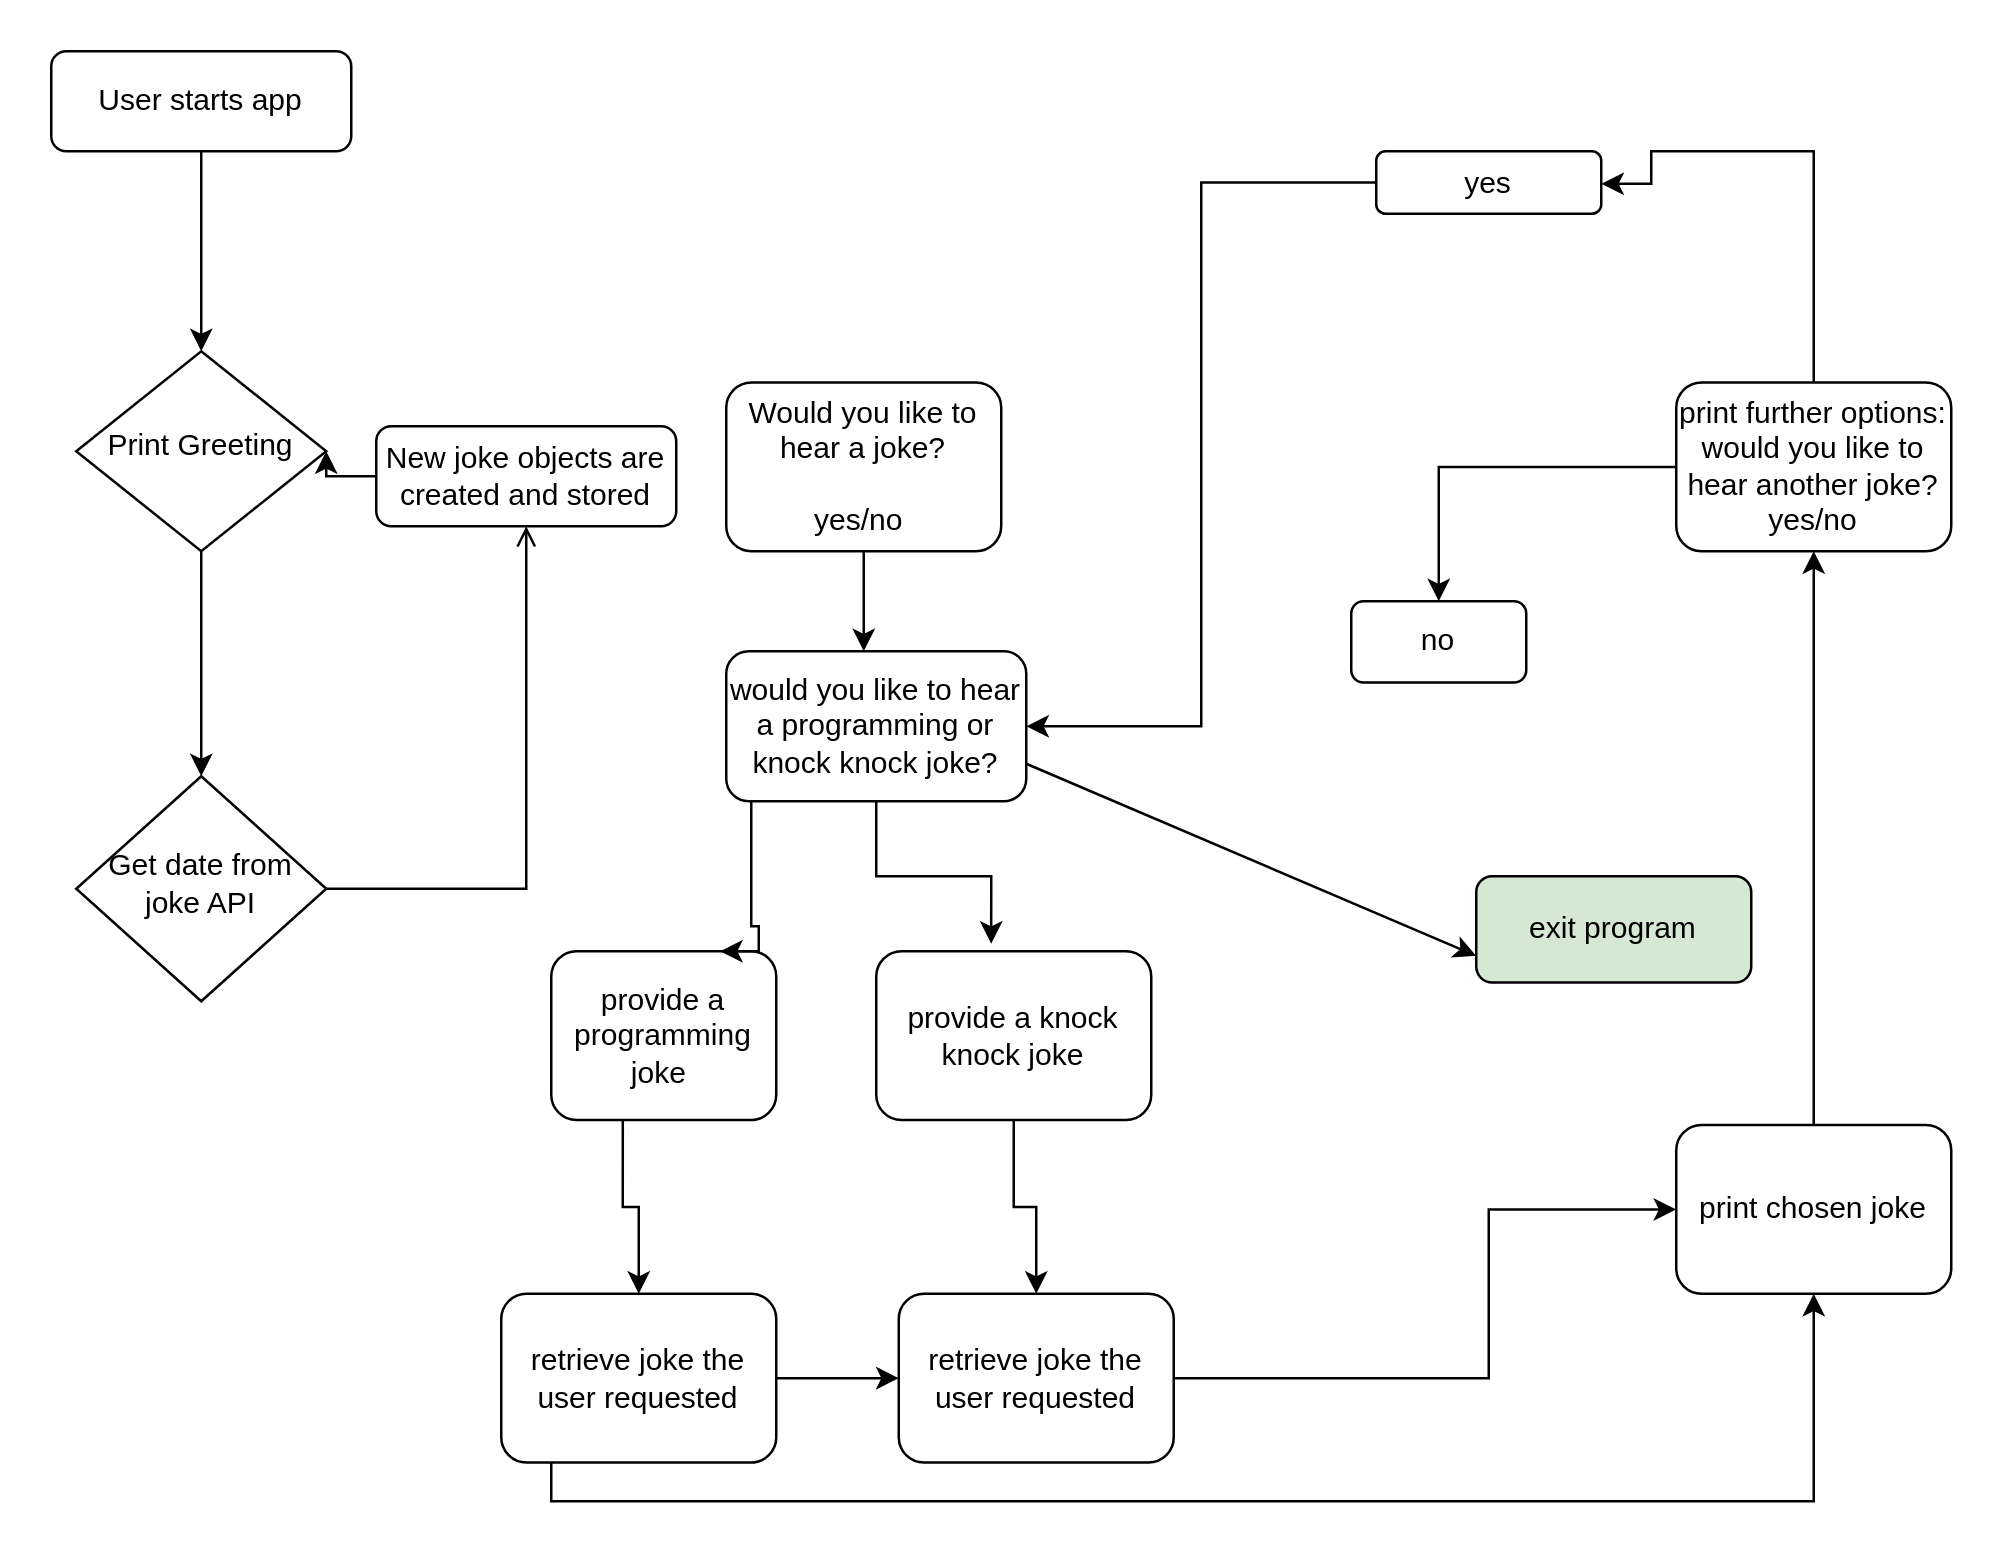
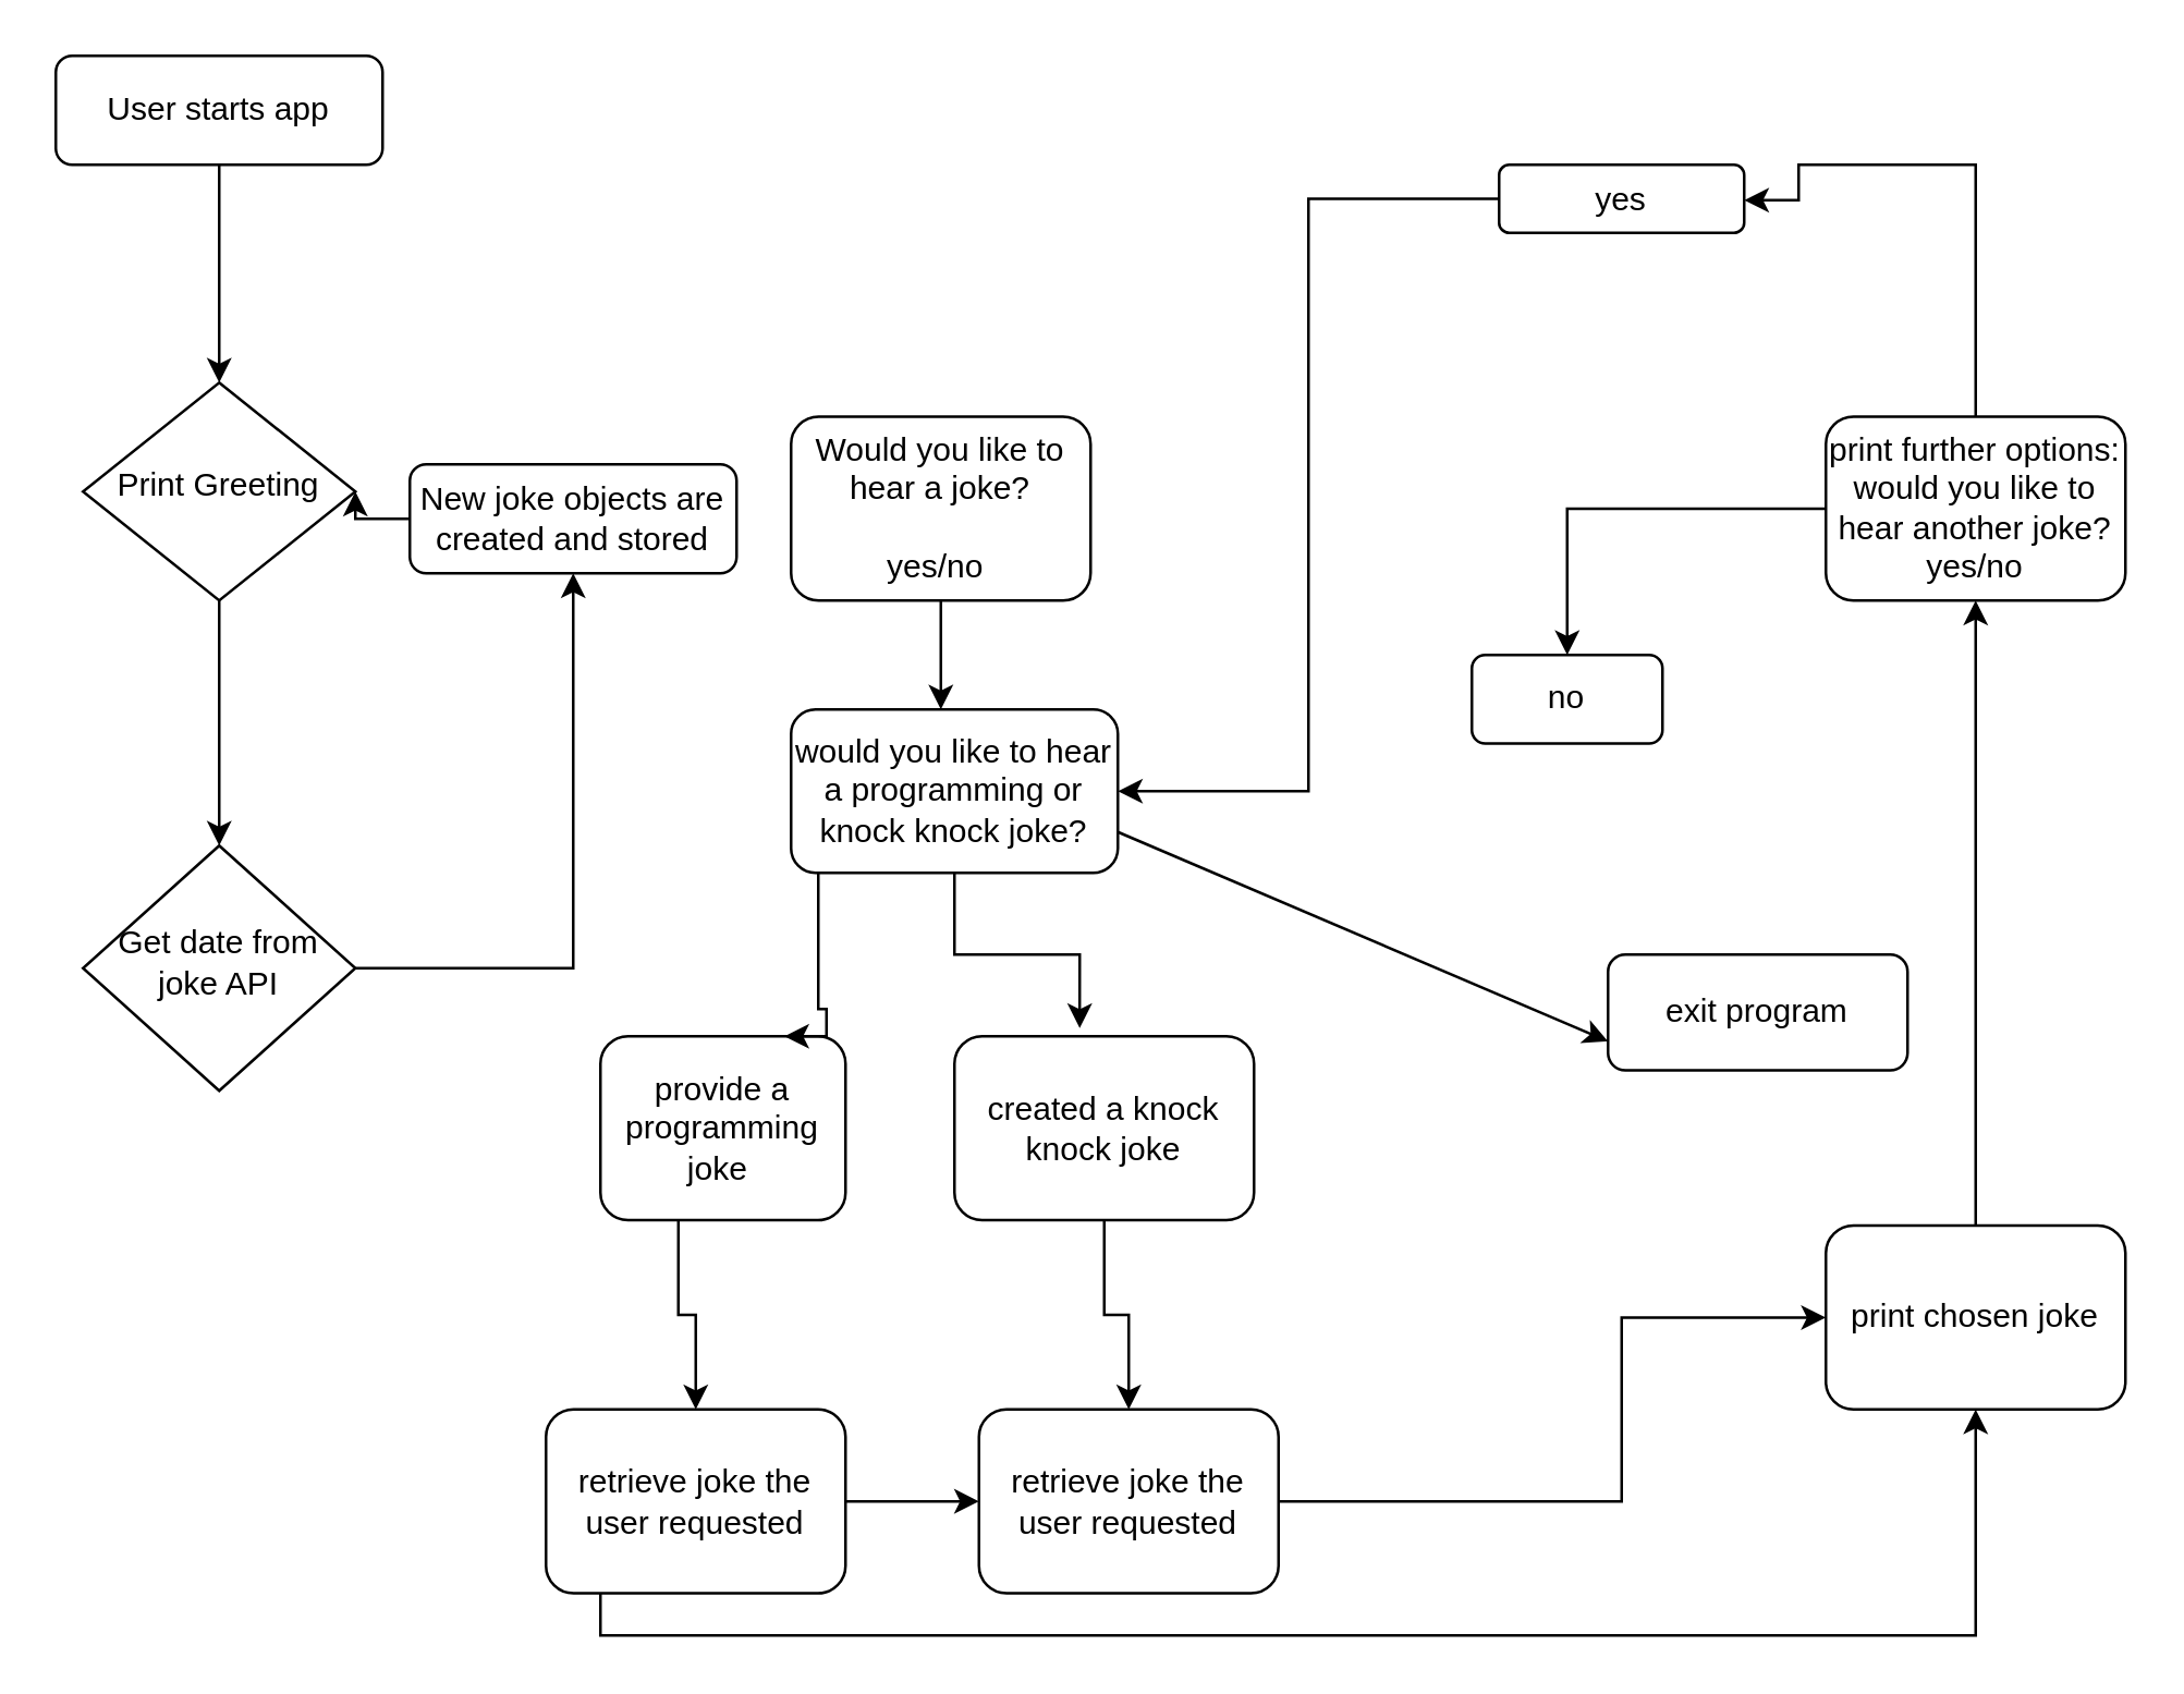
  <mxCell id="0" />
  <mxCell id="1" parent="0" />
  <mxCell id="2" value="" style="edgeStyle=orthogonalEdgeStyle;rounded=0;orthogonalLoop=1;jettySize=auto;html=1;" edge="1" parent="1" source="3" target="5"><mxGeometry relative="1" as="geometry" /></mxCell>
  <mxCell id="3" value="User starts app" style="rounded=1;whiteSpace=wrap;html=1;fontSize=12;glass=0;strokeWidth=1;shadow=0;" parent="1" vertex="1"><mxGeometry x="20" y="20" width="120" height="40" as="geometry" /></mxCell>
  <mxCell id="4" value="" style="edgeStyle=orthogonalEdgeStyle;rounded=0;orthogonalLoop=1;jettySize=auto;html=1;" edge="1" parent="1" source="5" target="7"><mxGeometry relative="1" as="geometry"><Array as="points"><mxPoint x="80" y="260" /><mxPoint x="80" y="260" /></Array></mxGeometry></mxCell>
  <mxCell id="5" value="Print Greeting" style="rhombus;whiteSpace=wrap;html=1;shadow=0;fontFamily=Helvetica;fontSize=12;align=center;strokeWidth=1;spacing=6;spacingTop=-4;" parent="1" vertex="1"><mxGeometry x="30" y="140" width="100" height="80" as="geometry" /></mxCell>
- <mxCell id="6" value="" style="edgeStyle=orthogonalEdgeStyle;rounded=0;orthogonalLoop=1;jettySize=auto;html=1;endArrow=open;" edge="1" parent="1" source="7" target="9"><mxGeometry relative="1" as="geometry"><Array as="points"><mxPoint x="210" y="355" /></Array></mxGeometry></mxCell>
+ <mxCell id="6" value="" style="edgeStyle=orthogonalEdgeStyle;rounded=0;orthogonalLoop=1;jettySize=auto;html=1;" edge="1" parent="1" source="7" target="9"><mxGeometry relative="1" as="geometry"><Array as="points"><mxPoint x="210" y="355" /></Array></mxGeometry></mxCell>
  <mxCell id="7" value="Get date from joke API" style="rhombus;whiteSpace=wrap;html=1;shadow=0;fontFamily=Helvetica;fontSize=12;align=center;strokeWidth=1;spacing=6;spacingTop=-4;" parent="1" vertex="1"><mxGeometry x="30" y="310" width="100" height="90" as="geometry" /></mxCell>
  <mxCell id="8" value="" style="edgeStyle=orthogonalEdgeStyle;rounded=0;orthogonalLoop=1;jettySize=auto;html=1;" edge="1" parent="1" source="9" target="5"><mxGeometry relative="1" as="geometry" /></mxCell>
  <mxCell id="9" value="New joke objects are created and stored" style="rounded=1;whiteSpace=wrap;html=1;fontSize=12;glass=0;strokeWidth=1;shadow=0;" parent="1" vertex="1"><mxGeometry x="150" y="170" width="120" height="40" as="geometry" /></mxCell>
  <mxCell id="10" style="edgeStyle=orthogonalEdgeStyle;rounded=0;orthogonalLoop=1;jettySize=auto;html=1;exitX=0.5;exitY=1;exitDx=0;exitDy=0;" edge="1" parent="1" source="5" target="5"><mxGeometry relative="1" as="geometry" /></mxCell>
  <mxCell id="11" value="" style="edgeStyle=orthogonalEdgeStyle;rounded=0;orthogonalLoop=1;jettySize=auto;html=1;" edge="1" parent="1" source="12" target="27"><mxGeometry relative="1" as="geometry"><Array as="points"><mxPoint x="345" y="245" /><mxPoint x="345" y="245" /></Array></mxGeometry></mxCell>
  <mxCell id="12" value="Would you like to hear a joke?&lt;br&gt;&lt;br&gt;yes/no&amp;nbsp;" style="whiteSpace=wrap;html=1;rounded=1;shadow=0;strokeWidth=1;glass=0;" vertex="1" parent="1"><mxGeometry x="290" y="152.5" width="110" height="67.5" as="geometry" /></mxCell>
  <mxCell id="13" value="" style="edgeStyle=orthogonalEdgeStyle;rounded=0;orthogonalLoop=1;jettySize=auto;html=1;exitX=0.318;exitY=0.981;exitDx=0;exitDy=0;exitPerimeter=0;" edge="1" parent="1" source="14" target="19"><mxGeometry relative="1" as="geometry"><mxPoint x="265" y="390" as="sourcePoint" /></mxGeometry></mxCell>
  <mxCell id="14" value="provide a programming joke&amp;nbsp;" style="whiteSpace=wrap;html=1;rounded=1;shadow=0;strokeWidth=1;glass=0;" vertex="1" parent="1"><mxGeometry x="220" y="380" width="90" height="67.5" as="geometry" /></mxCell>
  <mxCell id="15" value="" style="edgeStyle=orthogonalEdgeStyle;rounded=0;orthogonalLoop=1;jettySize=auto;html=1;" edge="1" parent="1" source="16" target="21"><mxGeometry relative="1" as="geometry" /></mxCell>
- <mxCell id="16" value="provide a knock knock joke" style="whiteSpace=wrap;html=1;rounded=1;shadow=0;strokeWidth=1;glass=0;" vertex="1" parent="1"><mxGeometry x="350" y="380" width="110" height="67.5" as="geometry" /></mxCell>
+ <mxCell id="16" value="created a knock knock joke" style="whiteSpace=wrap;html=1;rounded=1;shadow=0;strokeWidth=1;glass=0;" vertex="1" parent="1"><mxGeometry x="350" y="380" width="110" height="67.5" as="geometry" /></mxCell>
  <mxCell id="17" value="" style="edgeStyle=orthogonalEdgeStyle;rounded=0;orthogonalLoop=1;jettySize=auto;html=1;" edge="1" parent="1" source="19" target="21"><mxGeometry relative="1" as="geometry"><mxPoint x="250" y="473.75" as="targetPoint" /></mxGeometry></mxCell>
  <mxCell id="18" value="" style="edgeStyle=orthogonalEdgeStyle;rounded=0;orthogonalLoop=1;jettySize=auto;html=1;" edge="1" parent="1" source="19" target="23"><mxGeometry relative="1" as="geometry"><mxPoint x="670" y="600" as="targetPoint" /><Array as="points"><mxPoint x="220" y="600" /><mxPoint x="725" y="600" /></Array></mxGeometry></mxCell>
  <mxCell id="19" value="retrieve joke the user requested" style="whiteSpace=wrap;html=1;rounded=1;shadow=0;strokeWidth=1;glass=0;" vertex="1" parent="1"><mxGeometry x="200" y="517" width="110" height="67.5" as="geometry" /></mxCell>
  <mxCell id="20" value="" style="edgeStyle=orthogonalEdgeStyle;rounded=0;orthogonalLoop=1;jettySize=auto;html=1;" edge="1" parent="1" source="21" target="23"><mxGeometry relative="1" as="geometry"><Array as="points"><mxPoint x="595" y="551" /></Array></mxGeometry></mxCell>
  <mxCell id="21" value="retrieve joke the user requested" style="whiteSpace=wrap;html=1;rounded=1;shadow=0;strokeWidth=1;glass=0;" vertex="1" parent="1"><mxGeometry x="359" y="517" width="110" height="67.5" as="geometry" /></mxCell>
  <mxCell id="22" value="" style="edgeStyle=orthogonalEdgeStyle;rounded=0;orthogonalLoop=1;jettySize=auto;html=1;" edge="1" parent="1" source="23" target="34"><mxGeometry relative="1" as="geometry" /></mxCell>
  <mxCell id="23" value="print chosen joke" style="whiteSpace=wrap;html=1;rounded=1;shadow=0;strokeWidth=1;glass=0;" vertex="1" parent="1"><mxGeometry x="670" y="449.5" width="110" height="67.5" as="geometry" /></mxCell>
  <mxCell id="24" value="" style="edgeStyle=orthogonalEdgeStyle;rounded=0;orthogonalLoop=1;jettySize=auto;html=1;" edge="1" parent="1" source="34" target="32"><mxGeometry relative="1" as="geometry"><mxPoint x="650" y="73" as="targetPoint" /><Array as="points"><mxPoint x="725" y="60" /><mxPoint x="660" y="60" /><mxPoint x="660" y="73" /></Array></mxGeometry></mxCell>
  <mxCell id="25" value="" style="edgeStyle=orthogonalEdgeStyle;rounded=0;orthogonalLoop=1;jettySize=auto;html=1;" edge="1" parent="1" source="34" target="30"><mxGeometry relative="1" as="geometry"><mxPoint x="650" y="198.75" as="sourcePoint" /></mxGeometry></mxCell>
  <mxCell id="26" value="" style="edgeStyle=orthogonalEdgeStyle;rounded=0;orthogonalLoop=1;jettySize=auto;html=1;entryX=0.418;entryY=-0.044;entryDx=0;entryDy=0;entryPerimeter=0;" edge="1" parent="1" source="27" target="16"><mxGeometry relative="1" as="geometry"><mxPoint x="300" y="350" as="targetPoint" /><Array as="points"><mxPoint x="350" y="350" /><mxPoint x="396" y="350" /></Array></mxGeometry></mxCell>
  <mxCell id="27" value="would you like to hear a programming or knock knock joke?" style="rounded=1;whiteSpace=wrap;html=1;" vertex="1" parent="1"><mxGeometry x="290" y="260" width="120" height="60" as="geometry" /></mxCell>
  <mxCell id="28" value="" style="edgeStyle=orthogonalEdgeStyle;rounded=0;orthogonalLoop=1;jettySize=auto;html=1;entryX=0.75;entryY=0;entryDx=0;entryDy=0;" edge="1" parent="1" source="27" target="14"><mxGeometry relative="1" as="geometry"><mxPoint x="280" y="290" as="sourcePoint" /><mxPoint x="320" y="370" as="targetPoint" /><Array as="points"><mxPoint x="300" y="370" /><mxPoint x="303" y="370" /></Array></mxGeometry></mxCell>
- <mxCell id="29" value="exit program" style="whiteSpace=wrap;html=1;rounded=1;shadow=0;strokeWidth=1;glass=0;fillColor=#d5e8d4;" vertex="1" parent="1"><mxGeometry x="590" y="350" width="110" height="42.5" as="geometry" /></mxCell>
+ <mxCell id="29" value="exit program" style="whiteSpace=wrap;html=1;rounded=1;shadow=0;strokeWidth=1;glass=0;" vertex="1" parent="1"><mxGeometry x="590" y="350" width="110" height="42.5" as="geometry" /></mxCell>
  <mxCell id="30" value="no&lt;br&gt;" style="whiteSpace=wrap;html=1;rounded=1;shadow=0;strokeWidth=1;glass=0;" vertex="1" parent="1"><mxGeometry x="540" y="240" width="70" height="32.5" as="geometry" /></mxCell>
  <mxCell id="31" value="" style="edgeStyle=orthogonalEdgeStyle;rounded=0;orthogonalLoop=1;jettySize=auto;html=1;entryX=1;entryY=0.5;entryDx=0;entryDy=0;" edge="1" parent="1" source="32" target="27"><mxGeometry relative="1" as="geometry"><mxPoint x="480" y="290" as="targetPoint" /><Array as="points"><mxPoint x="480" y="73" /><mxPoint x="480" y="290" /></Array></mxGeometry></mxCell>
  <mxCell id="32" value="yes" style="whiteSpace=wrap;html=1;rounded=1;shadow=0;strokeWidth=1;glass=0;" vertex="1" parent="1"><mxGeometry x="550" y="60" width="90" height="25" as="geometry" /></mxCell>
  <mxCell id="33" value="" style="endArrow=classic;html=1;exitX=1;exitY=0.75;exitDx=0;exitDy=0;entryX=0;entryY=0.75;entryDx=0;entryDy=0;" edge="1" parent="1" source="27" target="29"><mxGeometry width="50" height="50" relative="1" as="geometry"><mxPoint x="360" y="320" as="sourcePoint" /><mxPoint x="800" y="370" as="targetPoint" /></mxGeometry></mxCell>
  <mxCell id="34" value="print further options: would you like to hear another joke?&lt;br&gt;yes/no" style="whiteSpace=wrap;html=1;rounded=1;shadow=0;strokeWidth=1;glass=0;" vertex="1" parent="1"><mxGeometry x="670" y="152.5" width="110" height="67.5" as="geometry" /></mxCell>
